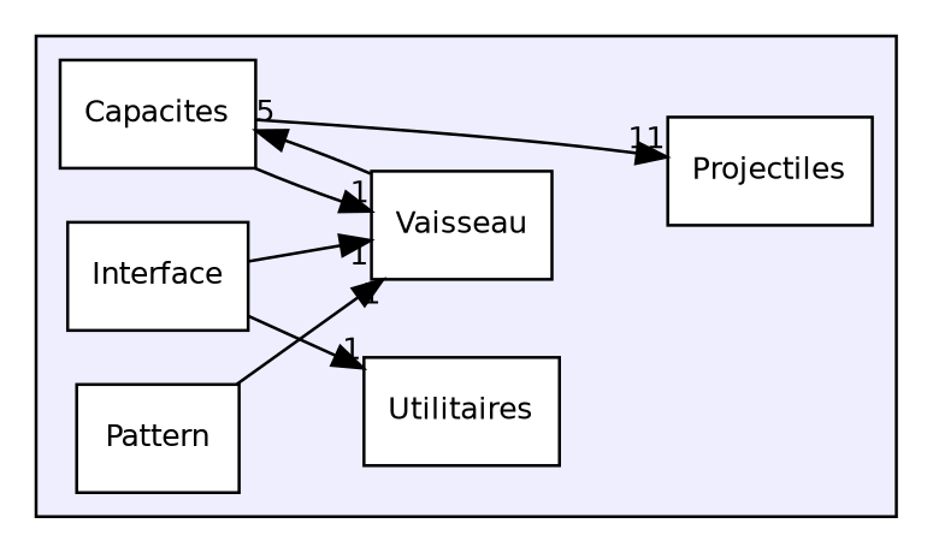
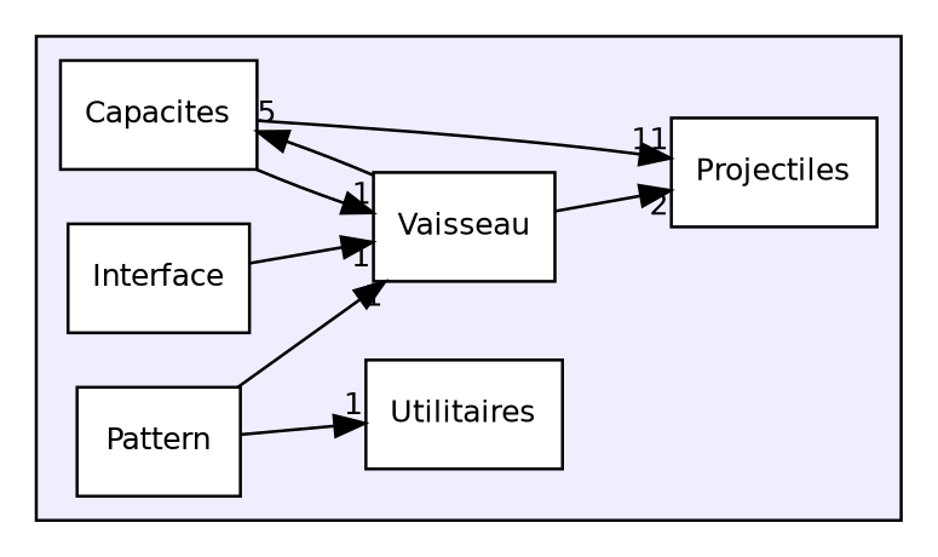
  digraph {
    compound=true
    rankdir=LR
    node [color=black fillcolor=white fontname=Helvetica fontsize=10 shape=box style=filled]
    edge [headlabel=1 labeldistance=1.5 labelfontname=Helvetica labelfontsize=10]
    n1 [label=Capacites]
    n2 [label=Interface]
    n3 [label=Pattern]
    n4 [label=Projectiles]
    n5 [label=Utilitaires]
    n6 [label=Vaisseau]
    subgraph cluster_1 {
      bgcolor="#eeeeff"
      pencolor=black
      n1
      n2
      n3
      n4
      n5
      n6
    }
    n1 -> n4 [headlabel=11]
    n1 -> n6
-   n2 -> n5
+   n3 -> n5
    n2 -> n6
    n3 -> n6
    n6 -> n1 [headlabel=5]
+   n6 -> n4 [headlabel=2]
  }
